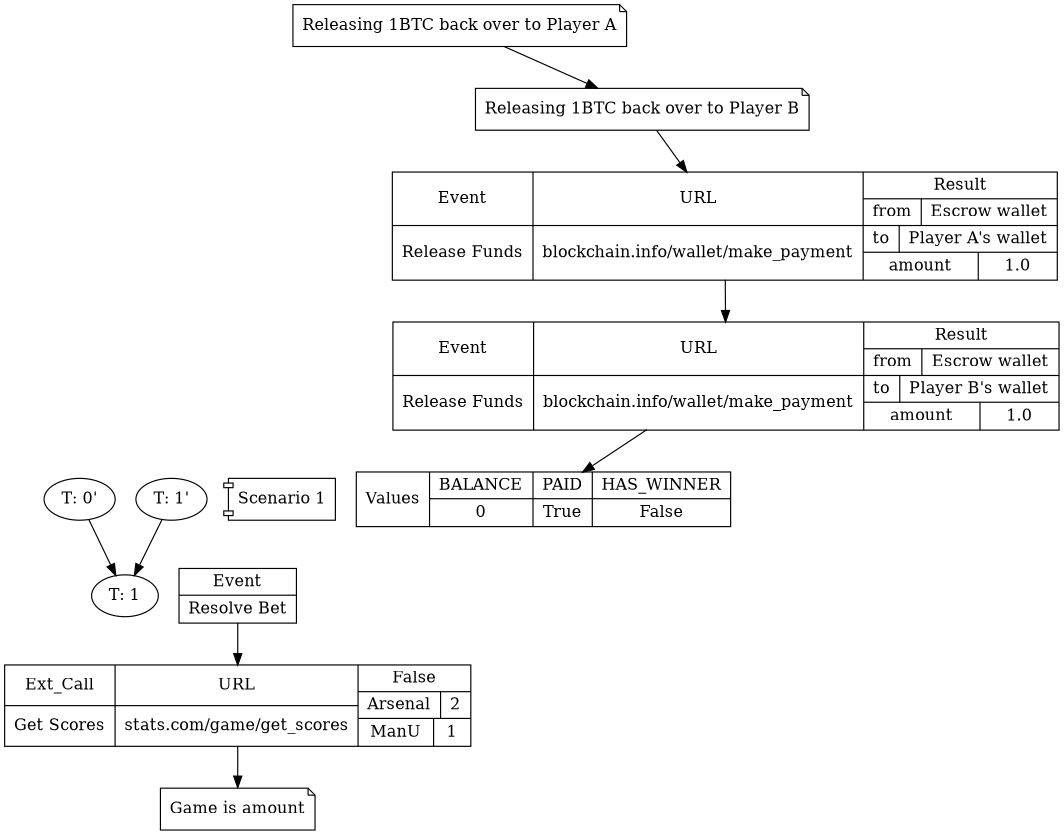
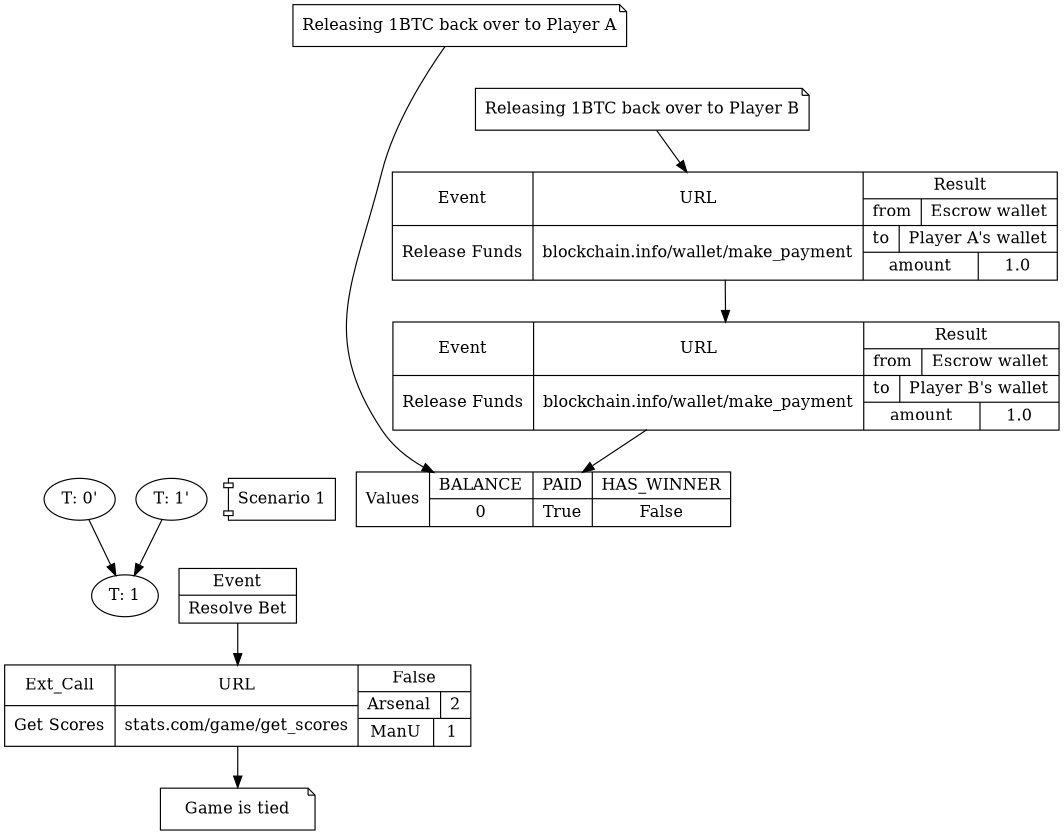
  digraph {
    rankdir=TB
    node [shape=record]
    n1 [label="T: 0'" shape=""]
    n2 [label="Scenario 1" shape=component]
    n3 [label="T: 1" shape=""]
    n4 [label="{Event|Resolve Bet}"]
    n5 [label="T: 1'" shape=""]
    n6 [label="Values|{BALANCE|0}|{PAID|True}|{HAS_WINNER|False}"]
    n7 [label="{Ext_Call|Get Scores}|{URL|stats.com/game/get_scores}|{False|{Arsenal|2}|{ManU|1}}"]
-   n8 [label="Game is amount" shape=note]
+   n8 [label="Game is tied" shape=note]
    n9 [label="Releasing 1BTC back over to Player A" shape=note]
    n10 [label="Releasing 1BTC back over to Player B" shape=note]
    n11 [label="{Event|Release Funds}|{URL|blockchain.info/wallet/make_payment}|{Result|{from|Escrow wallet}|{to|Player A's wallet}|{amount|1.0}}"]
    n12 [label="{Event|Release Funds}|{URL|blockchain.info/wallet/make_payment}|{Result|{from|Escrow wallet}|{to|Player B's wallet}|{amount|1.0}}"]
    subgraph sub_1 {
      rank=same
      n1
      n2
    }
    subgraph sub_2 {
      rank=same
      n3
      n4
    }
    subgraph sub_3 {
      rank=same
      n5
      n6
    }
    n1 -> n3
    n4 -> n7
    n5 -> n3
    n7 -> n8
-   n9 -> n10
+   n9 -> n6
    n10 -> n11
    n11 -> n12
    n12 -> n6
  }
